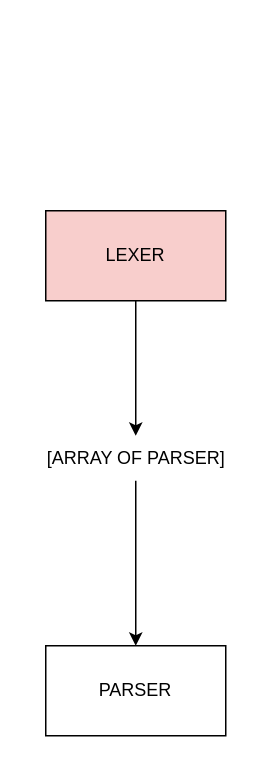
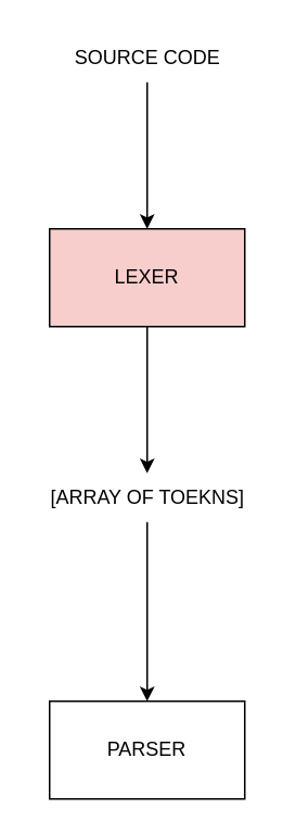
  <mxCell id="0" />
  <mxCell id="1" parent="0" />
  <mxCell id="2" style="edgeStyle=orthogonalEdgeStyle;rounded=0;orthogonalLoop=1;jettySize=auto;html=1;" edge="1" parent="1" source="3"><mxGeometry relative="1" as="geometry"><mxPoint x="90" y="290" as="targetPoint" /></mxGeometry></mxCell>
  <mxCell id="3" value="LEXER" style="rounded=0;whiteSpace=wrap;html=1;fillColor=#f8cecc;" vertex="1" parent="1"><mxGeometry x="30" y="140" width="120" height="60" as="geometry" /></mxCell>
+ <mxCell id="4" style="edgeStyle=orthogonalEdgeStyle;rounded=0;orthogonalLoop=1;jettySize=auto;html=1;entryX=0.5;entryY=0;entryDx=0;entryDy=0;" edge="1" parent="1" source="5" target="3"><mxGeometry relative="1" as="geometry" /></mxCell>
+ <mxCell id="5" value="SOURCE CODE" style="text;html=1;align=center;verticalAlign=middle;resizable=0;points=[];autosize=1;strokeColor=none;fillColor=none;" vertex="1" parent="1"><mxGeometry x="35" y="20" width="110" height="30" as="geometry" /></mxCell>
  <mxCell id="6" style="edgeStyle=orthogonalEdgeStyle;rounded=0;orthogonalLoop=1;jettySize=auto;html=1;" edge="1" parent="1" source="7"><mxGeometry relative="1" as="geometry"><mxPoint x="90" y="430" as="targetPoint" /></mxGeometry></mxCell>
- <mxCell id="7" value="[ARRAY OF PARSER]" style="text;html=1;align=center;verticalAlign=middle;resizable=0;points=[];autosize=1;strokeColor=none;fillColor=none;" vertex="1" parent="1"><mxGeometry x="20" y="290" width="140" height="30" as="geometry" /></mxCell>
+ <mxCell id="7" value="[ARRAY OF TOEKNS]" style="text;html=1;align=center;verticalAlign=middle;resizable=0;points=[];autosize=1;strokeColor=none;fillColor=none;" vertex="1" parent="1"><mxGeometry x="20" y="290" width="140" height="30" as="geometry" /></mxCell>
  <mxCell id="8" value="PARSER" style="whiteSpace=wrap;html=1;" vertex="1" parent="1"><mxGeometry x="30" y="430" width="120" height="60" as="geometry" /></mxCell>
